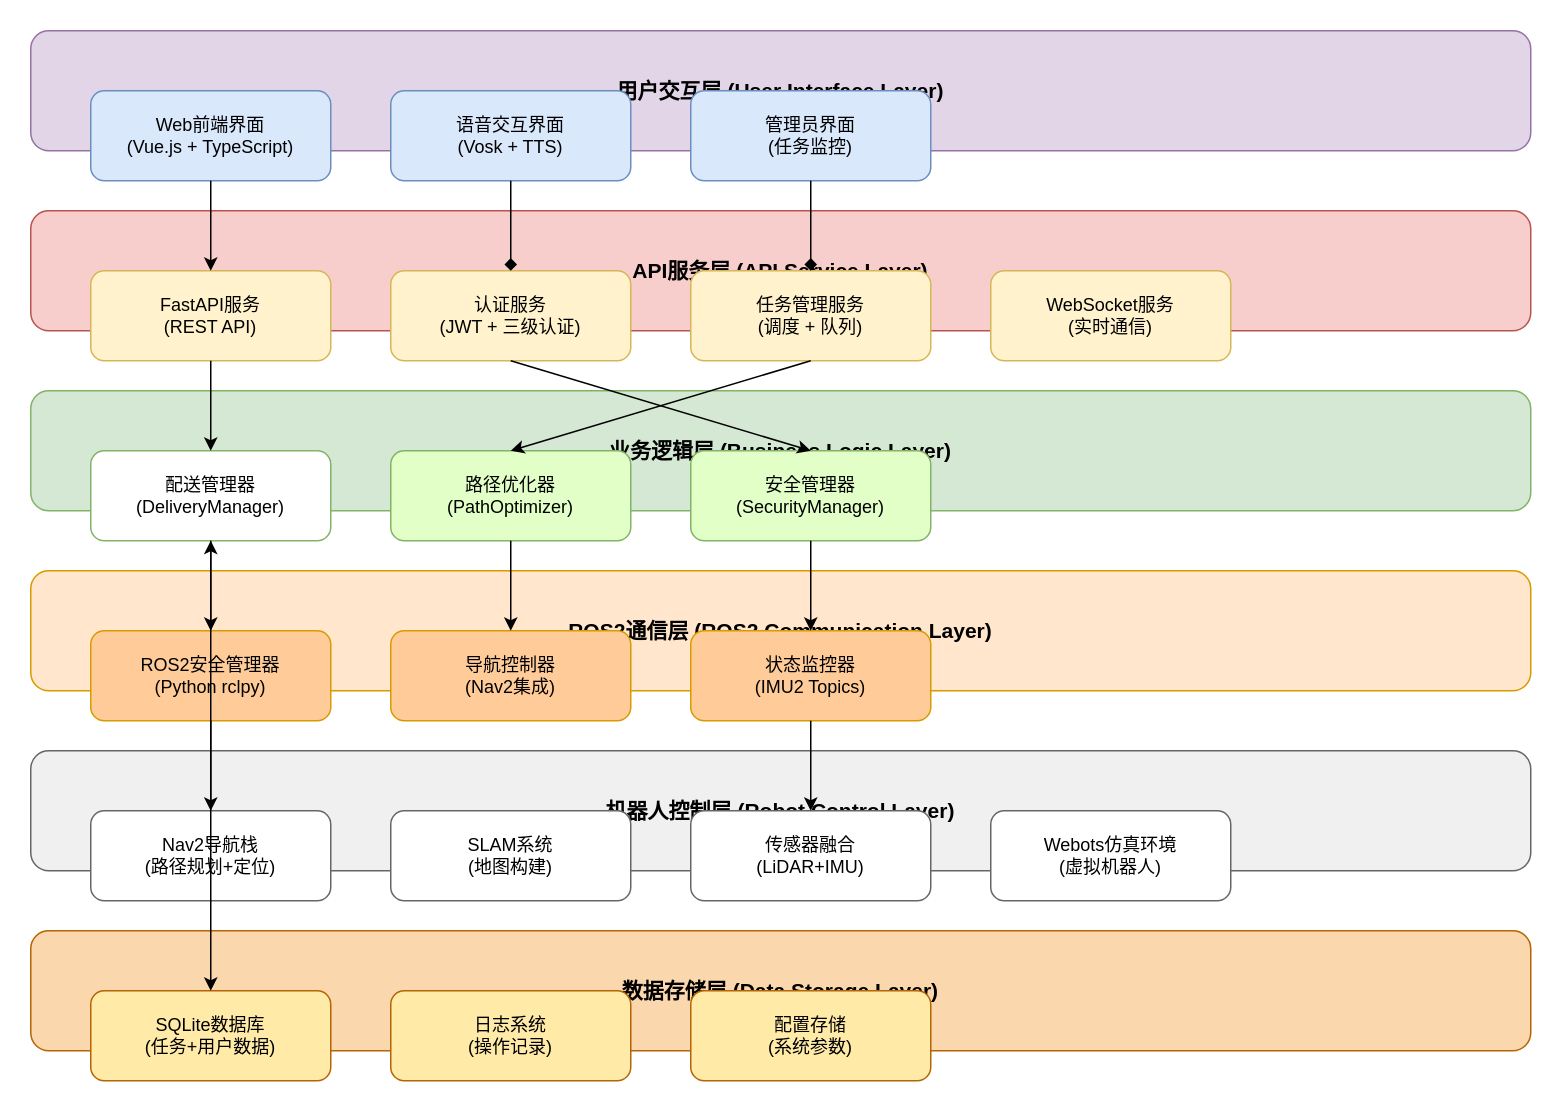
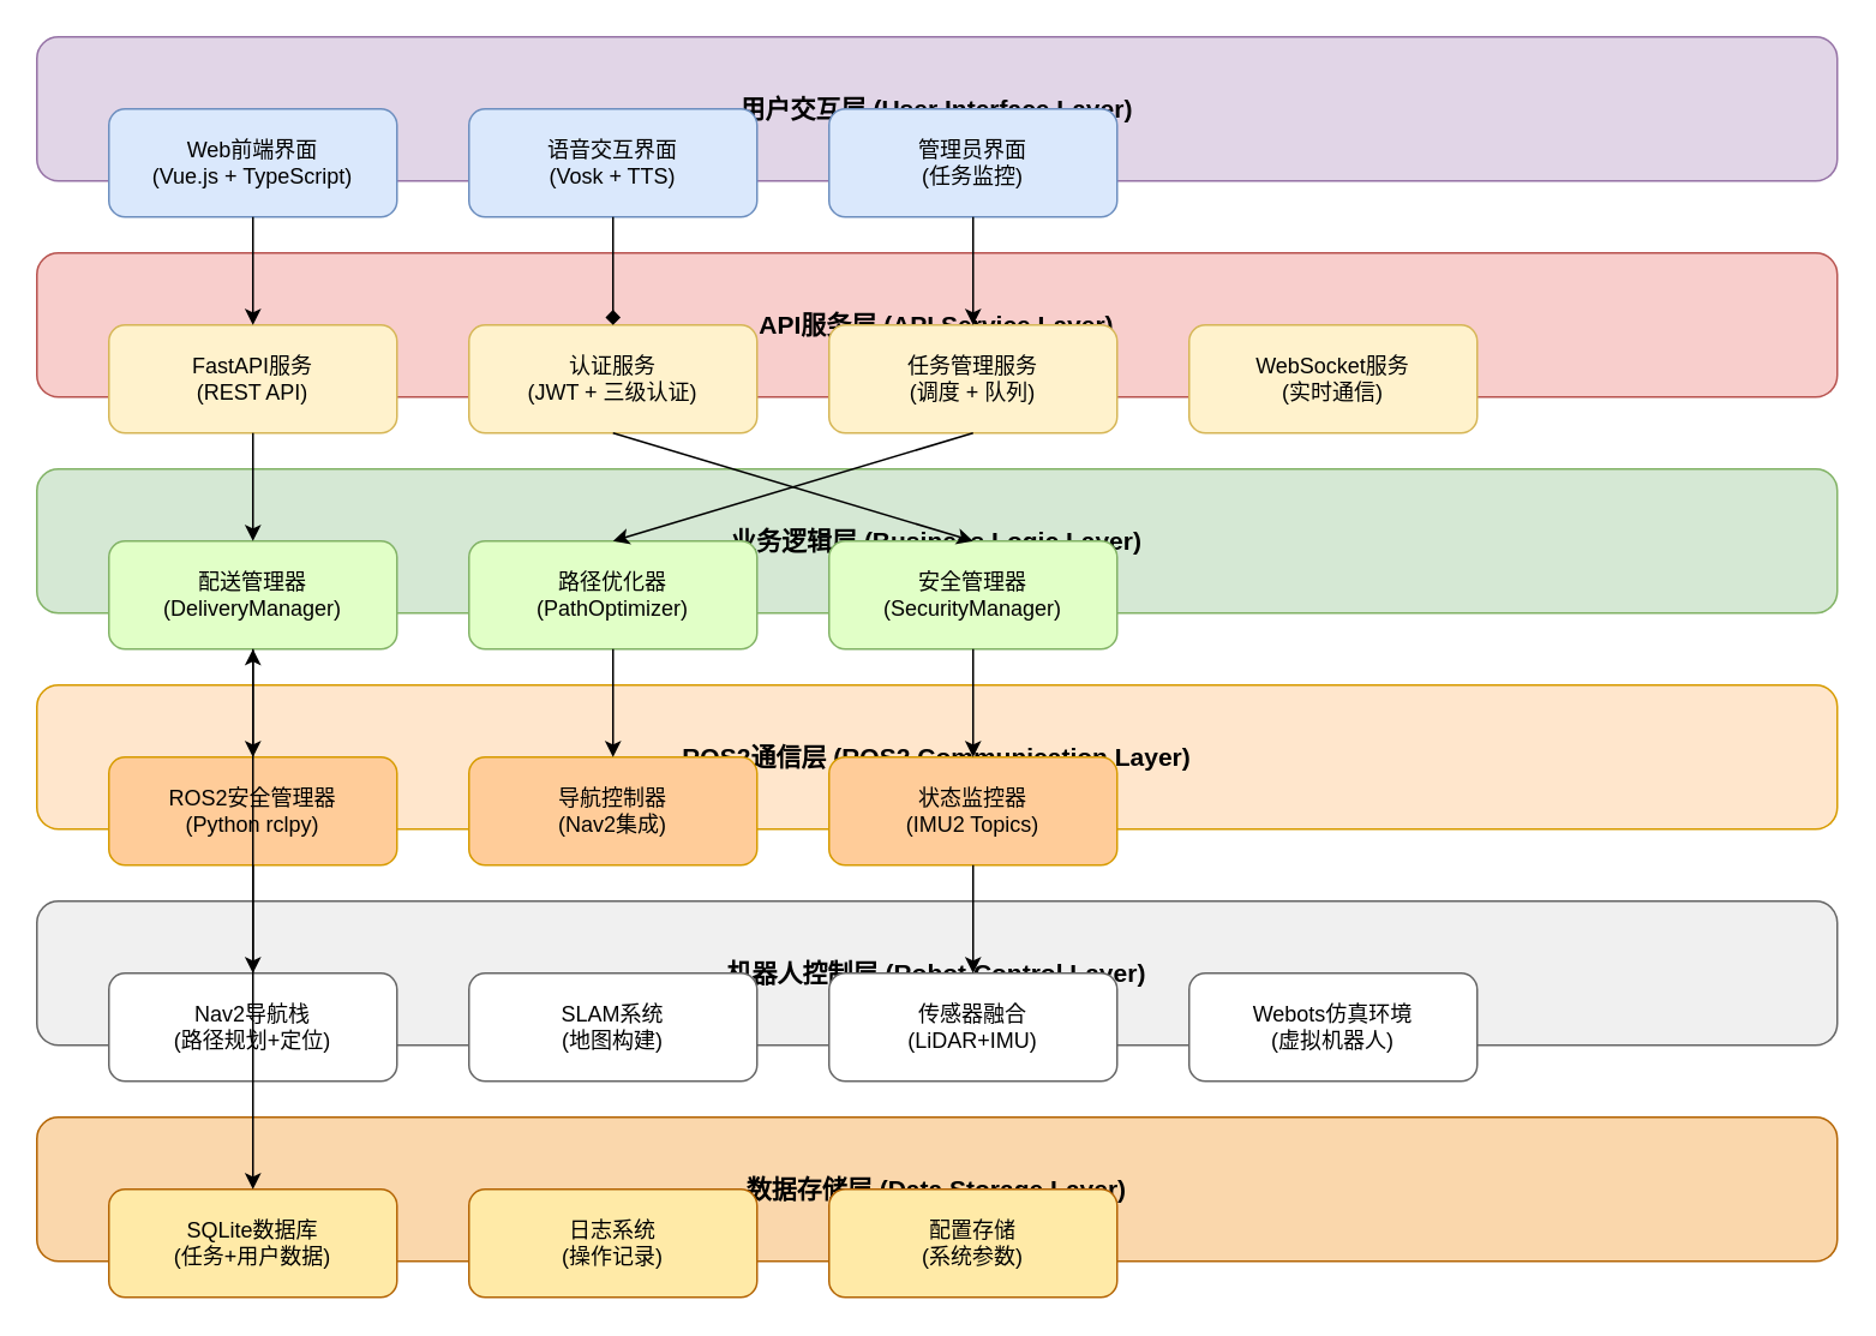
  <mxCell id="0" />
  <mxCell id="1" parent="0" />
  <mxCell id="2" value="用户交互层 (User Interface Layer)" style="rounded=1;whiteSpace=wrap;html=1;fontSize=14;fontStyle=1;fillColor=#e1d5e7;strokeColor=#9673a6;" vertex="1" parent="1"><mxGeometry x="20" y="20" width="1000" height="80" as="geometry" /></mxCell>
  <mxCell id="3" value="Web前端界面&#10;(Vue.js + TypeScript)" style="rounded=1;whiteSpace=wrap;html=1;fillColor=#dae8fc;strokeColor=#6c8ebf;" vertex="1" parent="1"><mxGeometry x="60" y="60" width="160" height="60" as="geometry" /></mxCell>
  <mxCell id="4" value="语音交互界面&#10;(Vosk + TTS)" style="rounded=1;whiteSpace=wrap;html=1;fillColor=#dae8fc;strokeColor=#6c8ebf;" vertex="1" parent="1"><mxGeometry x="260" y="60" width="160" height="60" as="geometry" /></mxCell>
  <mxCell id="5" value="管理员界面&#10;(任务监控)" style="rounded=1;whiteSpace=wrap;html=1;fillColor=#dae8fc;strokeColor=#6c8ebf;" vertex="1" parent="1"><mxGeometry x="460" y="60" width="160" height="60" as="geometry" /></mxCell>
  <mxCell id="6" value="API服务层 (API Service Layer)" style="rounded=1;whiteSpace=wrap;html=1;fontSize=14;fontStyle=1;fillColor=#f8cecc;strokeColor=#b85450;" vertex="1" parent="1"><mxGeometry x="20" y="140" width="1000" height="80" as="geometry" /></mxCell>
  <mxCell id="7" value="FastAPI服务&#10;(REST API)" style="rounded=1;whiteSpace=wrap;html=1;fillColor=#fff2cc;strokeColor=#d6b656;" vertex="1" parent="1"><mxGeometry x="60" y="180" width="160" height="60" as="geometry" /></mxCell>
  <mxCell id="8" value="认证服务&#10;(JWT + 三级认证)" style="rounded=1;whiteSpace=wrap;html=1;fillColor=#fff2cc;strokeColor=#d6b656;" vertex="1" parent="1"><mxGeometry x="260" y="180" width="160" height="60" as="geometry" /></mxCell>
  <mxCell id="9" value="任务管理服务&#10;(调度 + 队列)" style="rounded=1;whiteSpace=wrap;html=1;fillColor=#fff2cc;strokeColor=#d6b656;" vertex="1" parent="1"><mxGeometry x="460" y="180" width="160" height="60" as="geometry" /></mxCell>
  <mxCell id="10" value="WebSocket服务&#10;(实时通信)" style="rounded=1;whiteSpace=wrap;html=1;fillColor=#fff2cc;strokeColor=#d6b656;" vertex="1" parent="1"><mxGeometry x="660" y="180" width="160" height="60" as="geometry" /></mxCell>
  <mxCell id="11" value="业务逻辑层 (Business Logic Layer)" style="rounded=1;whiteSpace=wrap;html=1;fontSize=14;fontStyle=1;fillColor=#d5e8d4;strokeColor=#82b366;" vertex="1" parent="1"><mxGeometry x="20" y="260" width="1000" height="80" as="geometry" /></mxCell>
- <mxCell id="12" value="配送管理器&#10;(DeliveryManager)" style="rounded=1;whiteSpace=wrap;html=1;fillColor=#ffffff;strokeColor=#82b366;" vertex="1" parent="1"><mxGeometry x="60" y="300" width="160" height="60" as="geometry" /></mxCell>
+ <mxCell id="12" value="配送管理器&#10;(DeliveryManager)" style="rounded=1;whiteSpace=wrap;html=1;fillColor=#e1ffc7;strokeColor=#82b366;" vertex="1" parent="1"><mxGeometry x="60" y="300" width="160" height="60" as="geometry" /></mxCell>
  <mxCell id="13" value="路径优化器&#10;(PathOptimizer)" style="rounded=1;whiteSpace=wrap;html=1;fillColor=#e1ffc7;strokeColor=#82b366;" vertex="1" parent="1"><mxGeometry x="260" y="300" width="160" height="60" as="geometry" /></mxCell>
  <mxCell id="14" value="安全管理器&#10;(SecurityManager)" style="rounded=1;whiteSpace=wrap;html=1;fillColor=#e1ffc7;strokeColor=#82b366;" vertex="1" parent="1"><mxGeometry x="460" y="300" width="160" height="60" as="geometry" /></mxCell>
  <mxCell id="15" value="ROS2通信层 (ROS2 Communication Layer)" style="rounded=1;whiteSpace=wrap;html=1;fontSize=14;fontStyle=1;fillColor=#ffe6cc;strokeColor=#d79b00;" vertex="1" parent="1"><mxGeometry x="20" y="380" width="1000" height="80" as="geometry" /></mxCell>
  <mxCell id="16" value="ROS2安全管理器&#10;(Python rclpy)" style="rounded=1;whiteSpace=wrap;html=1;fillColor=#ffcc99;strokeColor=#d79b00;" vertex="1" parent="1"><mxGeometry x="60" y="420" width="160" height="60" as="geometry" /></mxCell>
  <mxCell id="17" value="导航控制器&#10;(Nav2集成)" style="rounded=1;whiteSpace=wrap;html=1;fillColor=#ffcc99;strokeColor=#d79b00;" vertex="1" parent="1"><mxGeometry x="260" y="420" width="160" height="60" as="geometry" /></mxCell>
  <mxCell id="18" value="状态监控器&#10;(IMU2 Topics)" style="rounded=1;whiteSpace=wrap;html=1;fillColor=#ffcc99;strokeColor=#d79b00;" vertex="1" parent="1"><mxGeometry x="460" y="420" width="160" height="60" as="geometry" /></mxCell>
  <mxCell id="19" value="机器人控制层 (Robot Control Layer)" style="rounded=1;whiteSpace=wrap;html=1;fontSize=14;fontStyle=1;fillColor=#f0f0f0;strokeColor=#666666;" vertex="1" parent="1"><mxGeometry x="20" y="500" width="1000" height="80" as="geometry" /></mxCell>
  <mxCell id="20" value="Nav2导航栈&#10;(路径规划+定位)" style="rounded=1;whiteSpace=wrap;html=1;fillColor=#ffffff;strokeColor=#666666;" vertex="1" parent="1"><mxGeometry x="60" y="540" width="160" height="60" as="geometry" /></mxCell>
  <mxCell id="21" value="SLAM系统&#10;(地图构建)" style="rounded=1;whiteSpace=wrap;html=1;fillColor=#ffffff;strokeColor=#666666;" vertex="1" parent="1"><mxGeometry x="260" y="540" width="160" height="60" as="geometry" /></mxCell>
  <mxCell id="22" value="传感器融合&#10;(LiDAR+IMU)" style="rounded=1;whiteSpace=wrap;html=1;fillColor=#ffffff;strokeColor=#666666;" vertex="1" parent="1"><mxGeometry x="460" y="540" width="160" height="60" as="geometry" /></mxCell>
  <mxCell id="23" value="Webots仿真环境&#10;(虚拟机器人)" style="rounded=1;whiteSpace=wrap;html=1;fillColor=#ffffff;strokeColor=#666666;" vertex="1" parent="1"><mxGeometry x="660" y="540" width="160" height="60" as="geometry" /></mxCell>
  <mxCell id="24" value="数据存储层 (Data Storage Layer)" style="rounded=1;whiteSpace=wrap;html=1;fontSize=14;fontStyle=1;fillColor=#fad7ac;strokeColor=#b46504;" vertex="1" parent="1"><mxGeometry x="20" y="620" width="1000" height="80" as="geometry" /></mxCell>
  <mxCell id="25" value="SQLite数据库&#10;(任务+用户数据)" style="rounded=1;whiteSpace=wrap;html=1;fillColor=#ffeaa7;strokeColor=#b46504;" vertex="1" parent="1"><mxGeometry x="60" y="660" width="160" height="60" as="geometry" /></mxCell>
  <mxCell id="26" value="日志系统&#10;(操作记录)" style="rounded=1;whiteSpace=wrap;html=1;fillColor=#ffeaa7;strokeColor=#b46504;" vertex="1" parent="1"><mxGeometry x="260" y="660" width="160" height="60" as="geometry" /></mxCell>
  <mxCell id="27" value="配置存储&#10;(系统参数)" style="rounded=1;whiteSpace=wrap;html=1;fillColor=#ffeaa7;strokeColor=#b46504;" vertex="1" parent="1"><mxGeometry x="460" y="660" width="160" height="60" as="geometry" /></mxCell>
  <mxCell id="28" value="" style="endArrow=classic;html=1;rounded=0;exitX=0.5;exitY=1;exitDx=0;exitDy=0;entryX=0.5;entryY=0;entryDx=0;entryDy=0;" edge="1" parent="1" source="3" target="7"><mxGeometry width="50" height="50" relative="1" as="geometry"><mxPoint x="140" y="140" as="sourcePoint" /><mxPoint x="190" y="90" as="targetPoint" /></mxGeometry></mxCell>
  <mxCell id="29" value="" style="endArrow=diamond;html=1;rounded=0;exitX=0.5;exitY=1;exitDx=0;exitDy=0;entryX=0.5;entryY=0;entryDx=0;entryDy=0;" edge="1" parent="1" source="4" target="8"><mxGeometry width="50" height="50" relative="1" as="geometry"><mxPoint x="340" y="140" as="sourcePoint" /><mxPoint x="390" y="90" as="targetPoint" /></mxGeometry></mxCell>
- <mxCell id="30" value="" style="endArrow=diamond;html=1;rounded=0;exitX=0.5;exitY=1;exitDx=0;exitDy=0;entryX=0.5;entryY=0;entryDx=0;entryDy=0;" edge="1" parent="1" source="5" target="9"><mxGeometry width="50" height="50" relative="1" as="geometry"><mxPoint x="540" y="140" as="sourcePoint" /><mxPoint x="590" y="90" as="targetPoint" /></mxGeometry></mxCell>
+ <mxCell id="30" value="" style="endArrow=classic;html=1;rounded=0;exitX=0.5;exitY=1;exitDx=0;exitDy=0;entryX=0.5;entryY=0;entryDx=0;entryDy=0;" edge="1" parent="1" source="5" target="9"><mxGeometry width="50" height="50" relative="1" as="geometry"><mxPoint x="540" y="140" as="sourcePoint" /><mxPoint x="590" y="90" as="targetPoint" /></mxGeometry></mxCell>
  <mxCell id="31" value="" style="endArrow=classic;html=1;rounded=0;exitX=0.5;exitY=1;exitDx=0;exitDy=0;entryX=0.5;entryY=0;entryDx=0;entryDy=0;" edge="1" parent="1" source="7" target="12"><mxGeometry width="50" height="50" relative="1" as="geometry"><mxPoint x="140" y="260" as="sourcePoint" /><mxPoint x="190" y="210" as="targetPoint" /></mxGeometry></mxCell>
  <mxCell id="32" value="" style="endArrow=classic;html=1;rounded=0;exitX=0.5;exitY=1;exitDx=0;exitDy=0;entryX=0.5;entryY=0;entryDx=0;entryDy=0;" edge="1" parent="1" source="9" target="13"><mxGeometry width="50" height="50" relative="1" as="geometry"><mxPoint x="540" y="260" as="sourcePoint" /><mxPoint x="340" y="300" as="targetPoint" /></mxGeometry></mxCell>
  <mxCell id="33" value="" style="endArrow=classic;html=1;rounded=0;exitX=0.5;exitY=1;exitDx=0;exitDy=0;entryX=0.5;entryY=0;entryDx=0;entryDy=0;" edge="1" parent="1" source="8" target="14"><mxGeometry width="50" height="50" relative="1" as="geometry"><mxPoint x="340" y="260" as="sourcePoint" /><mxPoint x="540" y="300" as="targetPoint" /></mxGeometry></mxCell>
  <mxCell id="34" value="" style="endArrow=classic;html=1;rounded=0;exitX=0.5;exitY=1;exitDx=0;exitDy=0;entryX=0.5;entryY=0;entryDx=0;entryDy=0;" edge="1" parent="1" source="12" target="16"><mxGeometry width="50" height="50" relative="1" as="geometry"><mxPoint x="140" y="380" as="sourcePoint" /><mxPoint x="190" y="330" as="targetPoint" /></mxGeometry></mxCell>
  <mxCell id="35" value="" style="endArrow=classic;html=1;rounded=0;exitX=0.5;exitY=1;exitDx=0;exitDy=0;entryX=0.5;entryY=0;entryDx=0;entryDy=0;" edge="1" parent="1" source="13" target="17"><mxGeometry width="50" height="50" relative="1" as="geometry"><mxPoint x="340" y="380" as="sourcePoint" /><mxPoint x="390" y="330" as="targetPoint" /></mxGeometry></mxCell>
  <mxCell id="36" value="" style="endArrow=classic;html=1;rounded=0;exitX=0.5;exitY=1;exitDx=0;exitDy=0;entryX=0.5;entryY=0;entryDx=0;entryDy=0;" edge="1" parent="1" source="14" target="18"><mxGeometry width="50" height="50" relative="1" as="geometry"><mxPoint x="540" y="380" as="sourcePoint" /><mxPoint x="590" y="330" as="targetPoint" /></mxGeometry></mxCell>
  <mxCell id="37" value="" style="endArrow=classic;html=1;rounded=0;exitX=0.5;exitY=1;exitDx=0;exitDy=0;entryX=0.5;entryY=0;entryDx=0;entryDy=0;" edge="1" parent="1" source="16" target="20"><mxGeometry width="50" height="50" relative="1" as="geometry"><mxPoint x="140" y="500" as="sourcePoint" /><mxPoint x="190" y="450" as="targetPoint" /></mxGeometry></mxCell>
  <mxCell id="38" value="" style="endArrow=classic;html=1;rounded=0;exitX=0.5;exitY=1;exitDx=0;exitDy=0;entryX=0.5;entryY=0;entryDx=0;entryDy=0;" edge="1" parent="1" source="18" target="22"><mxGeometry width="50" height="50" relative="1" as="geometry"><mxPoint x="540" y="500" as="sourcePoint" /><mxPoint x="590" y="450" as="targetPoint" /></mxGeometry></mxCell>
  <mxCell id="39" value="" style="endArrow=classic;html=1;rounded=0;exitX=0.5;exitY=1;exitDx=0;exitDy=0;entryX=0.5;entryY=0;entryDx=0;entryDy=0;startArrow=classic;startFill=1;" edge="1" parent="1" source="12" target="25"><mxGeometry width="50" height="50" relative="1" as="geometry"><mxPoint x="140" y="620" as="sourcePoint" /><mxPoint x="190" y="570" as="targetPoint" /></mxGeometry></mxCell>
